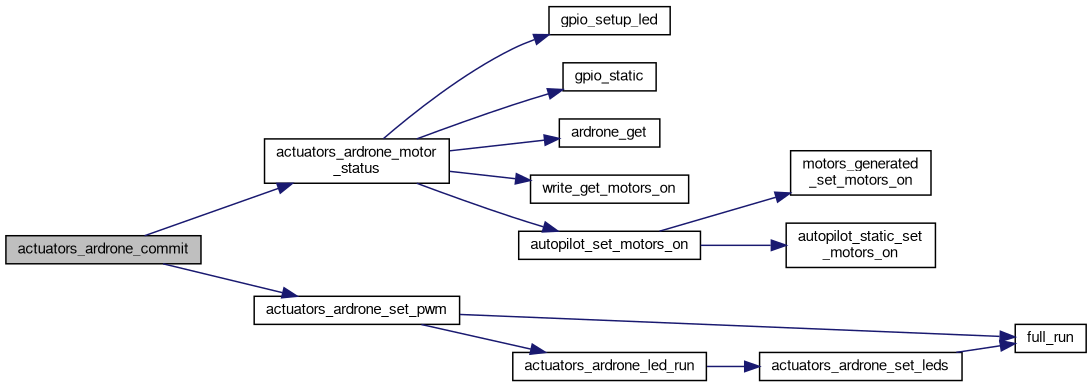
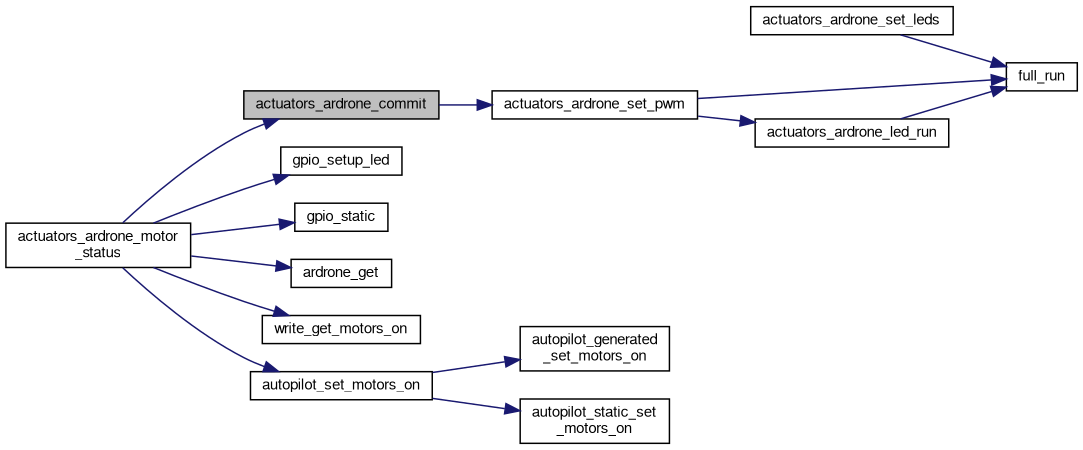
  digraph {
    rankdir=LR
    node [color=black fillcolor=white fontname=FreeSans fontsize=10 shape=record style=filled]
    edge [color=midnightblue fontname=FreeSans fontsize=10 labelfontname=FreeSans labelfontsize=10 style=solid]
    n1 [fillcolor=grey75 fontcolor=black height=0.2 label=actuators_ardrone_commit width=0.4]
    n2 [height=0.2 label="actuators_ardrone_motor\l_status" width=0.4]
    n3 [height=0.2 label=actuators_ardrone_set_pwm width=0.4]
    n4 [height=0.2 label=gpio_setup_led width=0.4]
    n5 [height=0.2 label=gpio_static width=0.4]
    n6 [height=0.2 label=ardrone_get width=0.4]
    n7 [height=0.2 label=write_get_motors_on width=0.4]
    n8 [height=0.2 label=autopilot_set_motors_on width=0.4]
    n9 [height=0.2 label=full_run width=0.4]
    n10 [height=0.2 label=actuators_ardrone_led_run width=0.4]
-   n11 [height=0.2 label="motors_generated\l_set_motors_on" width=0.4]
+   n11 [height=0.2 label="autopilot_generated\l_set_motors_on" width=0.4]
    n12 [height=0.2 label="autopilot_static_set\l_motors_on" width=0.4]
    n13 [height=0.2 label=actuators_ardrone_set_leds width=0.4]
-   n1 -> n2
+   n2 -> n1
    n1 -> n3
    n2 -> n4
    n2 -> n5
    n2 -> n6
    n2 -> n7
    n2 -> n8
    n3 -> n9
    n3 -> n10
    n8 -> n11
    n8 -> n12
-   n10 -> n13
+   n10 -> n9
    n13 -> n9
  }
